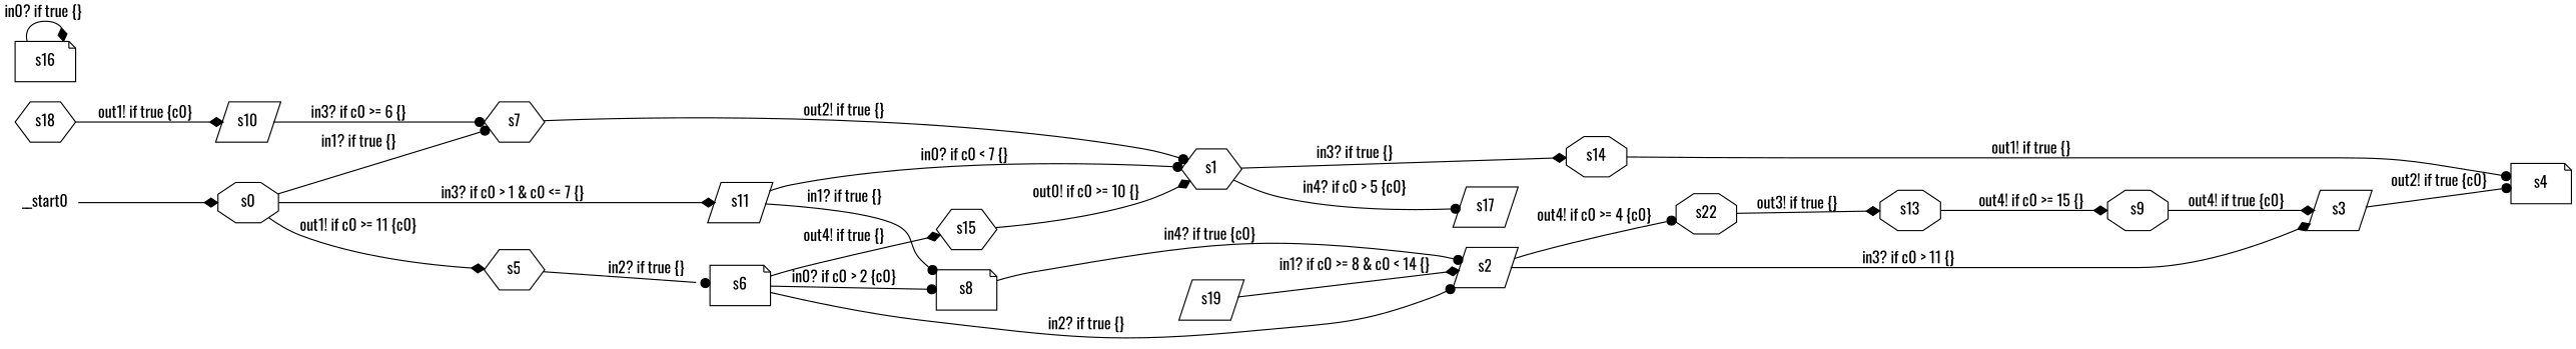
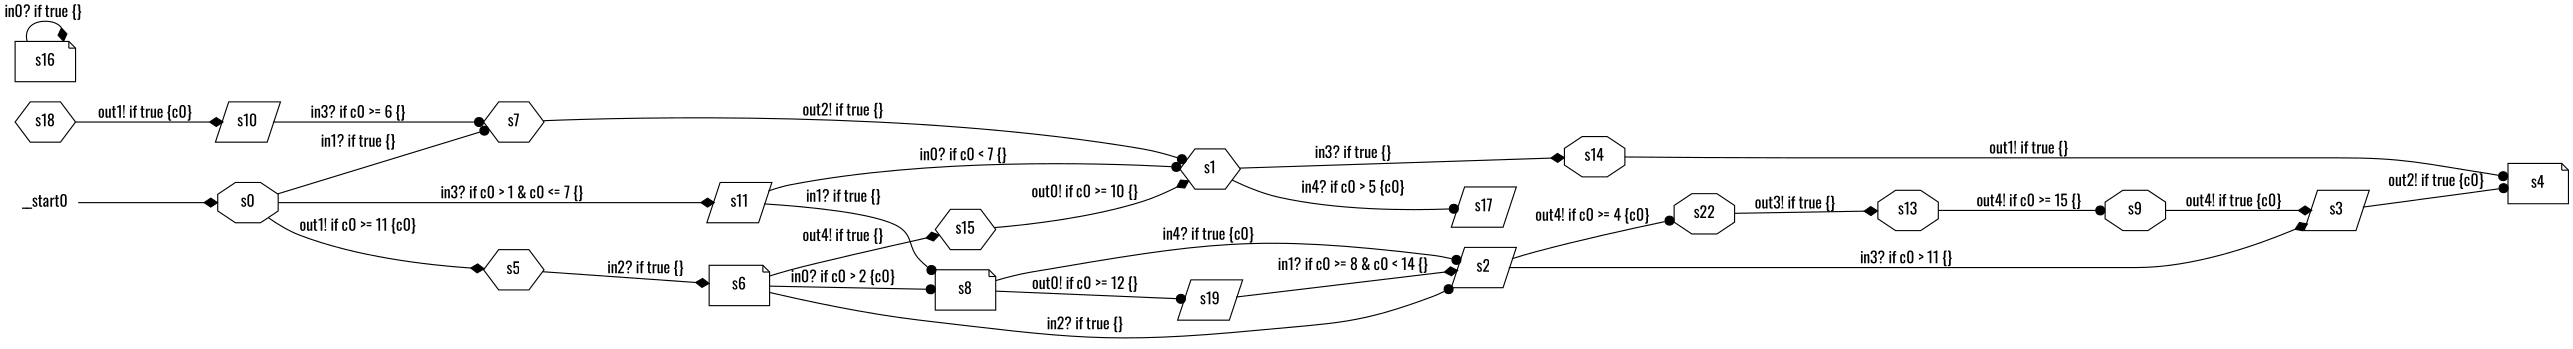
  digraph {
    fontname=Oswald
    rankdir=LR
    node [fontname=Oswald shape=parallelogram margin=0]
    edge [arrowhead=dot fontname=Oswald]
    __start0 [shape=none margin=""]
    n2 [label=s0 shape=octagon]
    n3 [label=s5 shape=hexagon]
    n4 [label=s7 shape=hexagon]
    n5 [label=s11]
    n6 [label=s6 shape=note]
    n7 [label=s1 shape=hexagon]
    n8 [label=s8 shape=note]
    n9 [label=s14 shape=octagon]
    n10 [label=s17]
    n11 [label=s4 shape=note]
    n12 [label=s2]
    n13 [label=s3]
    n14 [label=s22 shape=octagon]
    n15 [label=s13 shape=octagon]
    n16 [label=s15 shape=hexagon]
    n17 [label=s19]
    n18 [label=s18 shape=hexagon]
    n19 [label=s10]
    n20 [label=s9 shape=octagon]
    n21 [label=s16 shape=note]
    __start0 -> n2 [arrowhead=diamond]
    n2 -> n3 [arrowhead=diamond label="out1! if c0 >= 11 {c0} "]
    n2 -> n4 [label="in1? if true {} "]
    n2 -> n5 [arrowhead=diamond label="in3? if c0 > 1 & c0 <= 7 {} "]
-   n3 -> n6 [label="in2? if true {} "]
+   n3 -> n6 [arrowhead=diamond label="in2? if true {} "]
    n4 -> n7 [label="out2! if true {} "]
    n5 -> n7 [label="in0? if c0 < 7 {} "]
    n5 -> n8 [label="in1? if true {} "]
    n6 -> n8 [label="in0? if c0 > 2 {c0} "]
    n6 -> n12 [label="in2? if true {} "]
    n6 -> n16 [arrowhead=diamond label="out4! if true {} "]
    n7 -> n9 [arrowhead=diamond label="in3? if true {} "]
    n7 -> n10 [label="in4? if c0 > 5 {c0} "]
    n8 -> n12 [label="in4? if true {c0} "]
+   n8 -> n17 [label="out0! if c0 >= 12 {} "]
    n9 -> n11 [label="out1! if true {} "]
    n12 -> n13 [arrowhead=diamond label="in3? if c0 > 11 {} "]
    n12 -> n14 [label="out4! if c0 >= 4 {c0} "]
    n13 -> n11 [label="out2! if true {c0} "]
    n14 -> n15 [arrowhead=diamond label="out3! if true {} "]
-   n15 -> n20 [arrowhead=diamond label="out4! if c0 >= 15 {} "]
+   n15 -> n20 [label="out4! if c0 >= 15 {} "]
    n16 -> n7 [arrowhead=diamond label="out0! if c0 >= 10 {} "]
    n17 -> n12 [arrowhead=diamond label="in1? if c0 >= 8 & c0 < 14 {} "]
    n18 -> n19 [arrowhead=diamond label="out1! if true {c0} "]
    n19 -> n4 [label="in3? if c0 >= 6 {} "]
    n20 -> n13 [arrowhead=diamond label="out4! if true {c0} "]
    n21 -> n21 [arrowhead=diamond label="in0? if true {} "]
  }
